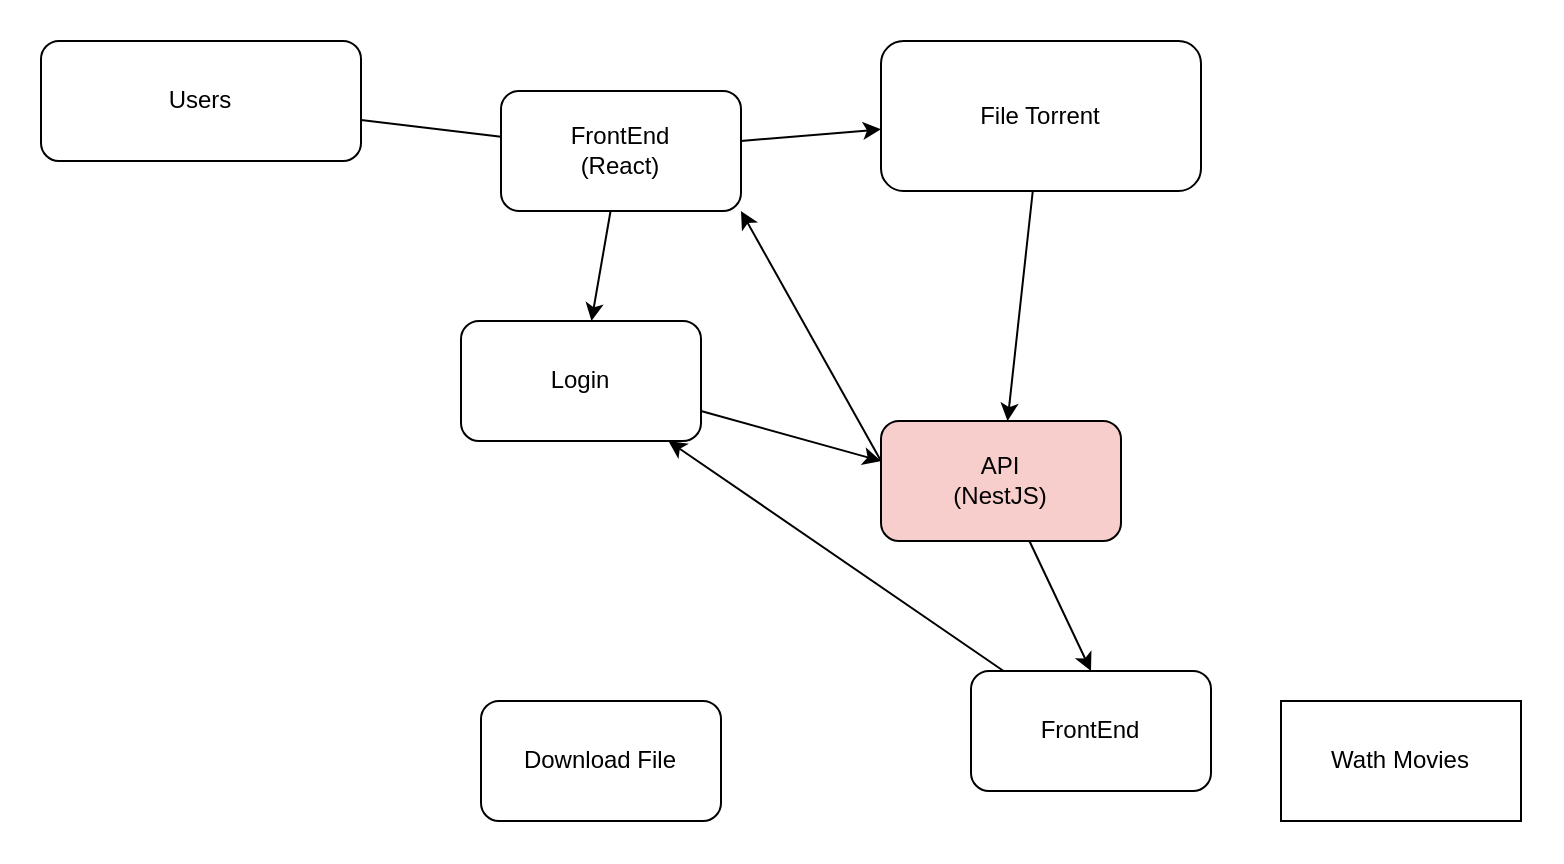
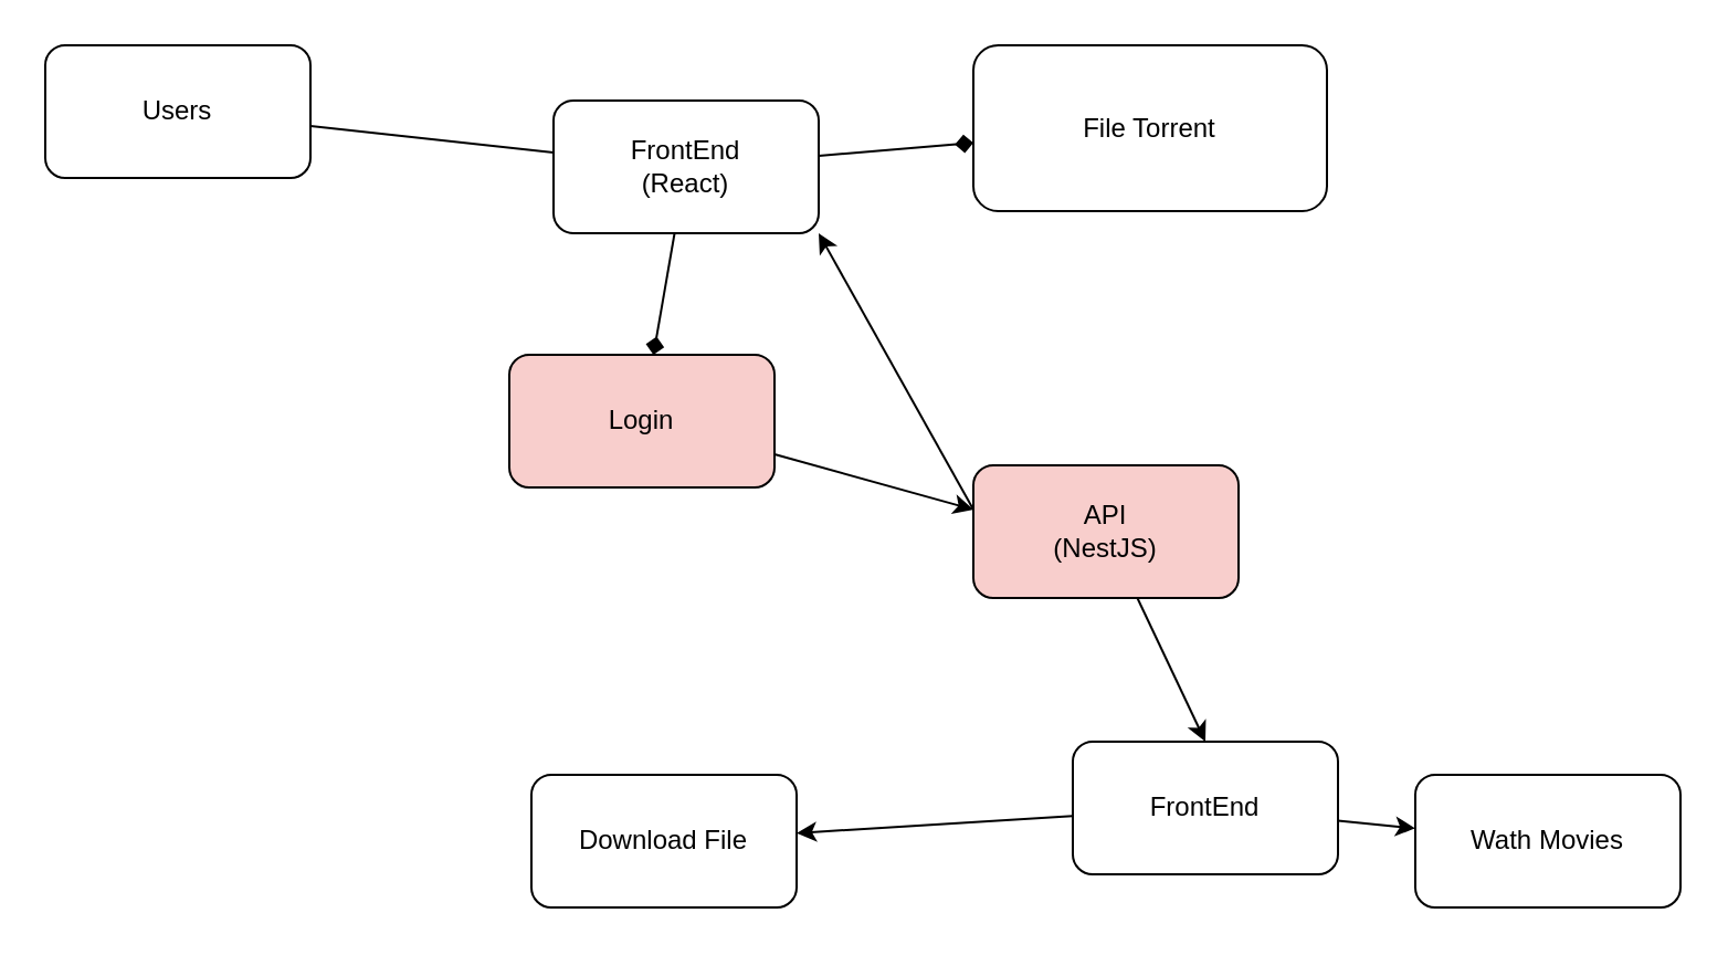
  <mxCell id="0" />
  <mxCell id="1" parent="0" />
- <mxCell id="2" value="" style="edgeStyle=none;html=1;startArrow=none;" parent="1" source="11" target="8" edge="1"><mxGeometry relative="1" as="geometry" /></mxCell>
- <mxCell id="3" value="Users" style="rounded=1;whiteSpace=wrap;html=1;" parent="1" vertex="1"><mxGeometry x="20" y="20" width="160" height="60" as="geometry" /></mxCell>
+ <mxCell id="2" value="" style="edgeStyle=none;html=1;startArrow=none;endArrow=diamond;" parent="1" source="11" target="8" edge="1"><mxGeometry relative="1" as="geometry" /></mxCell>
+ <mxCell id="3" value="Users" style="rounded=1;whiteSpace=wrap;html=1;" parent="1" vertex="1"><mxGeometry x="20" width="120" height="60" as="geometry" y="20" /></mxCell>
  <mxCell id="4" style="edgeStyle=none;html=1;entryX=0.5;entryY=0;entryDx=0;entryDy=0;" parent="1" source="6" target="14" edge="1"><mxGeometry relative="1" as="geometry" /></mxCell>
  <mxCell id="5" style="edgeStyle=none;html=1;entryX=1;entryY=1;entryDx=0;entryDy=0;" parent="1" target="11" edge="1"><mxGeometry relative="1" as="geometry"><mxPoint x="440" y="230" as="sourcePoint" /></mxGeometry></mxCell>
  <mxCell id="6" value="API&lt;br&gt;(NestJS)" style="rounded=1;whiteSpace=wrap;html=1;fillColor=#f8cecc;" parent="1" vertex="1"><mxGeometry x="440" y="210" width="120" height="60" as="geometry" /></mxCell>
- <mxCell id="7" value="" style="edgeStyle=none;html=1;" parent="1" source="8" target="6" edge="1"><mxGeometry relative="1" as="geometry" /></mxCell>
  <mxCell id="8" value="File Torrent" style="rounded=1;whiteSpace=wrap;html=1;" parent="1" vertex="1"><mxGeometry x="440" y="20" width="160" height="75" as="geometry" /></mxCell>
  <mxCell id="9" value="" style="edgeStyle=none;html=1;endArrow=none;" parent="1" source="3" target="11" edge="1"><mxGeometry relative="1" as="geometry"><mxPoint y="10" as="sourcePoint" x="400" /><mxPoint y="190" as="targetPoint" x="400" /></mxGeometry></mxCell>
- <mxCell id="10" value="" style="edgeStyle=none;html=1;" parent="1" source="11" target="16" edge="1"><mxGeometry relative="1" as="geometry" /></mxCell>
+ <mxCell id="10" value="" style="edgeStyle=none;html=1;endArrow=diamond;" parent="1" source="11" target="16" edge="1"><mxGeometry relative="1" as="geometry" /></mxCell>
  <mxCell id="11" value="FrontEnd&lt;br&gt;(React)" style="rounded=1;whiteSpace=wrap;html=1;" parent="1" vertex="1"><mxGeometry x="250" y="45" width="120" height="60" as="geometry" /></mxCell>
- <mxCell id="12" value="" style="edgeStyle=none;html=1;" edge="1" parent="1" source="14" target="16"><mxGeometry relative="1" as="geometry" /></mxCell>
+ <mxCell id="12" value="" style="edgeStyle=none;html=1;" edge="1" parent="1" source="14" target="17"><mxGeometry relative="1" as="geometry" /></mxCell>
+ <mxCell id="13" value="" style="edgeStyle=none;html=1;" edge="1" parent="1" source="14" target="18"><mxGeometry relative="1" as="geometry" /></mxCell>
  <mxCell id="14" value="FrontEnd" style="rounded=1;whiteSpace=wrap;html=1;" parent="1" vertex="1"><mxGeometry x="485" y="335" width="120" height="60" as="geometry" /></mxCell>
  <mxCell id="15" style="edgeStyle=none;html=1;exitX=1;exitY=0.75;exitDx=0;exitDy=0;" parent="1" source="16" edge="1"><mxGeometry relative="1" as="geometry"><mxPoint x="440" y="230" as="targetPoint" /></mxGeometry></mxCell>
- <mxCell id="16" value="Login" style="whiteSpace=wrap;html=1;rounded=1;" parent="1" vertex="1"><mxGeometry x="230" y="160" width="120" height="60" as="geometry" /></mxCell>
+ <mxCell id="16" value="Login" style="whiteSpace=wrap;html=1;rounded=1;fillColor=#f8cecc;" parent="1" vertex="1"><mxGeometry x="230" y="160" width="120" height="60" as="geometry" /></mxCell>
  <mxCell id="17" value="Download File" style="whiteSpace=wrap;html=1;rounded=1;" vertex="1" parent="1"><mxGeometry x="240" y="350" width="120" height="60" as="geometry" /></mxCell>
- <mxCell id="18" value="Wath Movies" style="whiteSpace=wrap;html=1;rounded=0;" vertex="1" parent="1"><mxGeometry x="640" y="350" width="120" height="60" as="geometry" /></mxCell>
+ <mxCell id="18" value="Wath Movies" style="whiteSpace=wrap;html=1;rounded=1;" vertex="1" parent="1"><mxGeometry x="640" y="350" width="120" height="60" as="geometry" /></mxCell>
